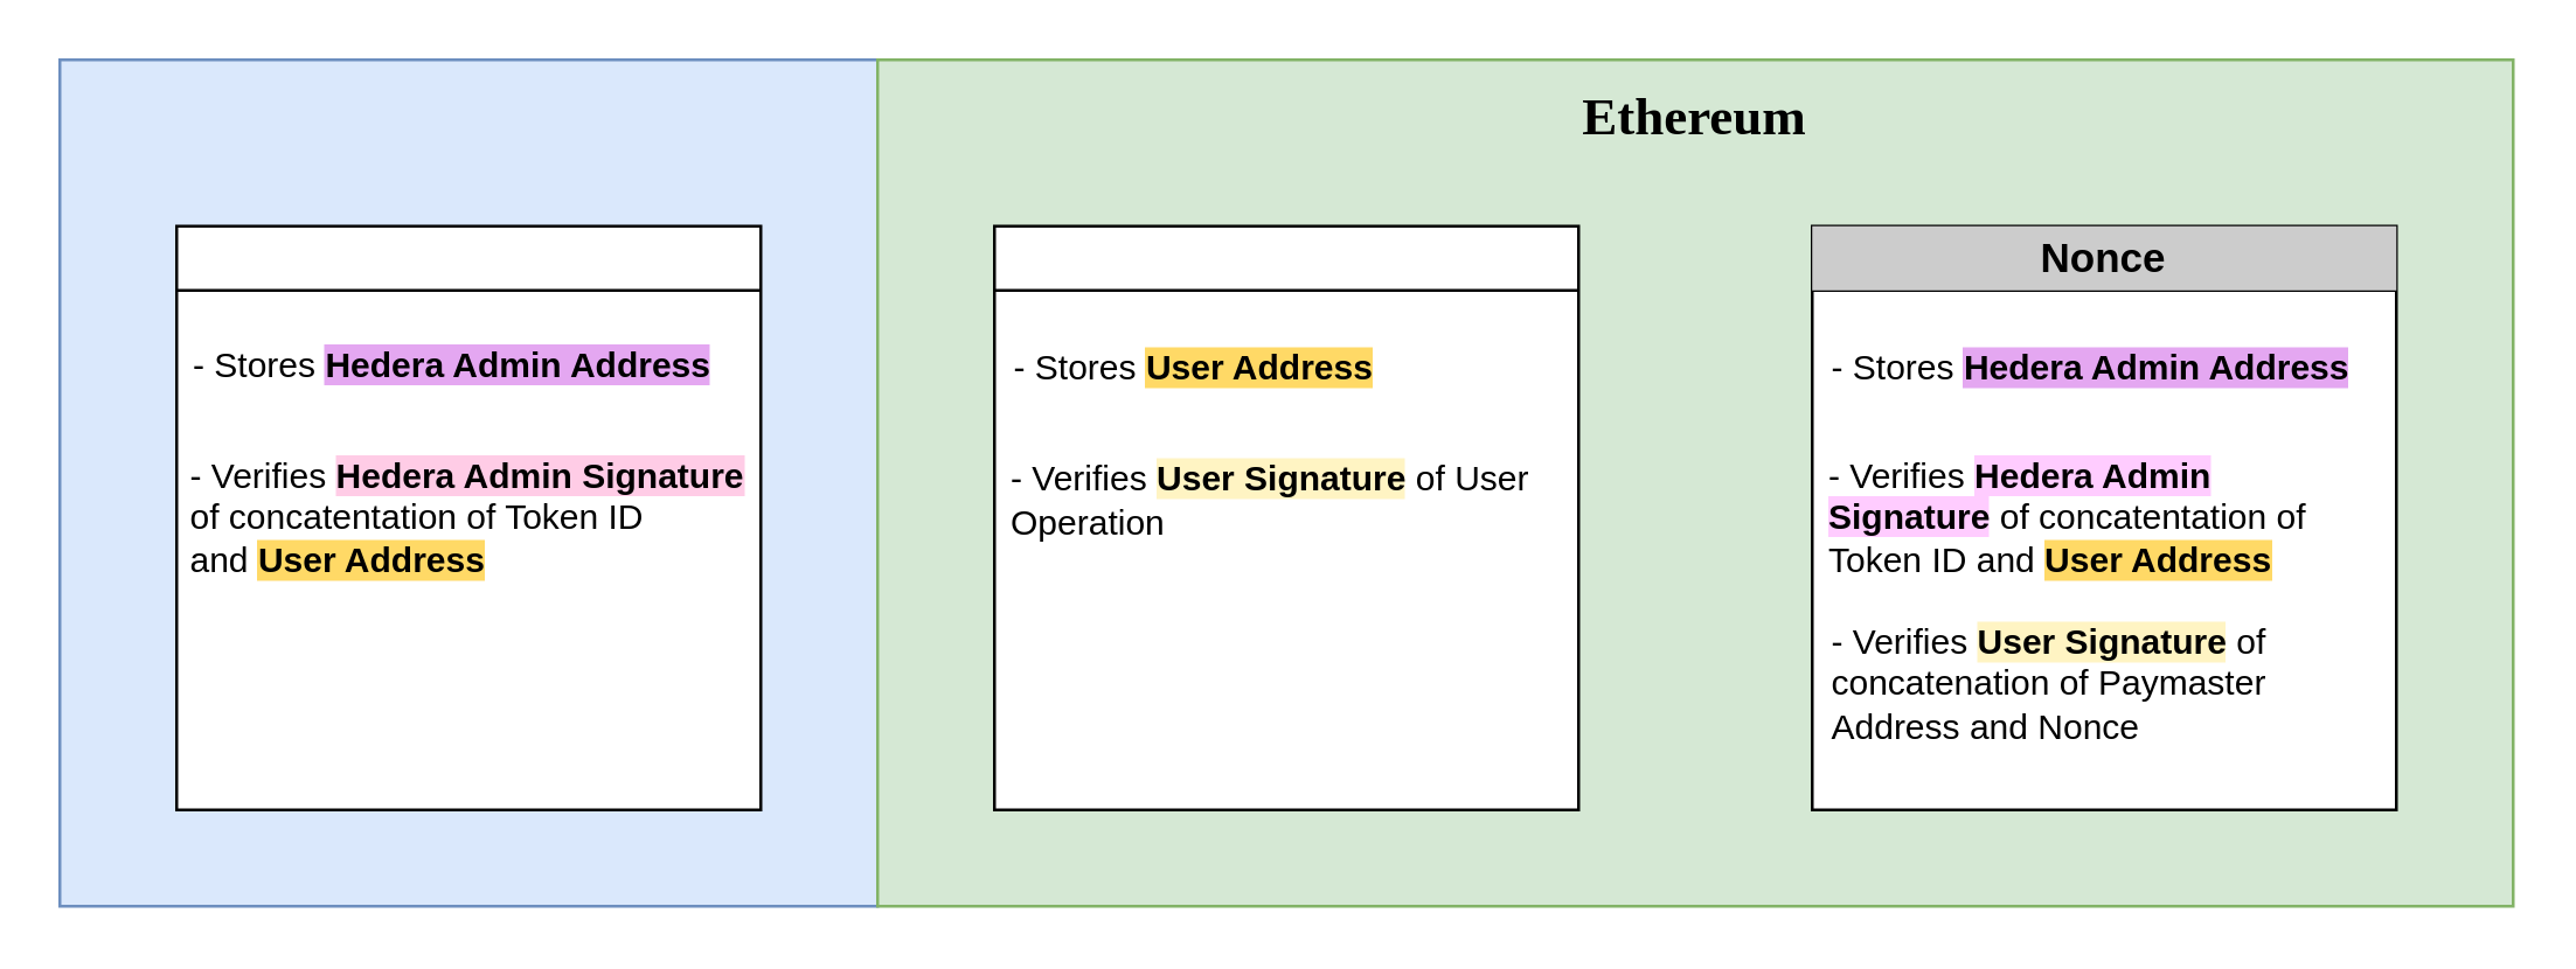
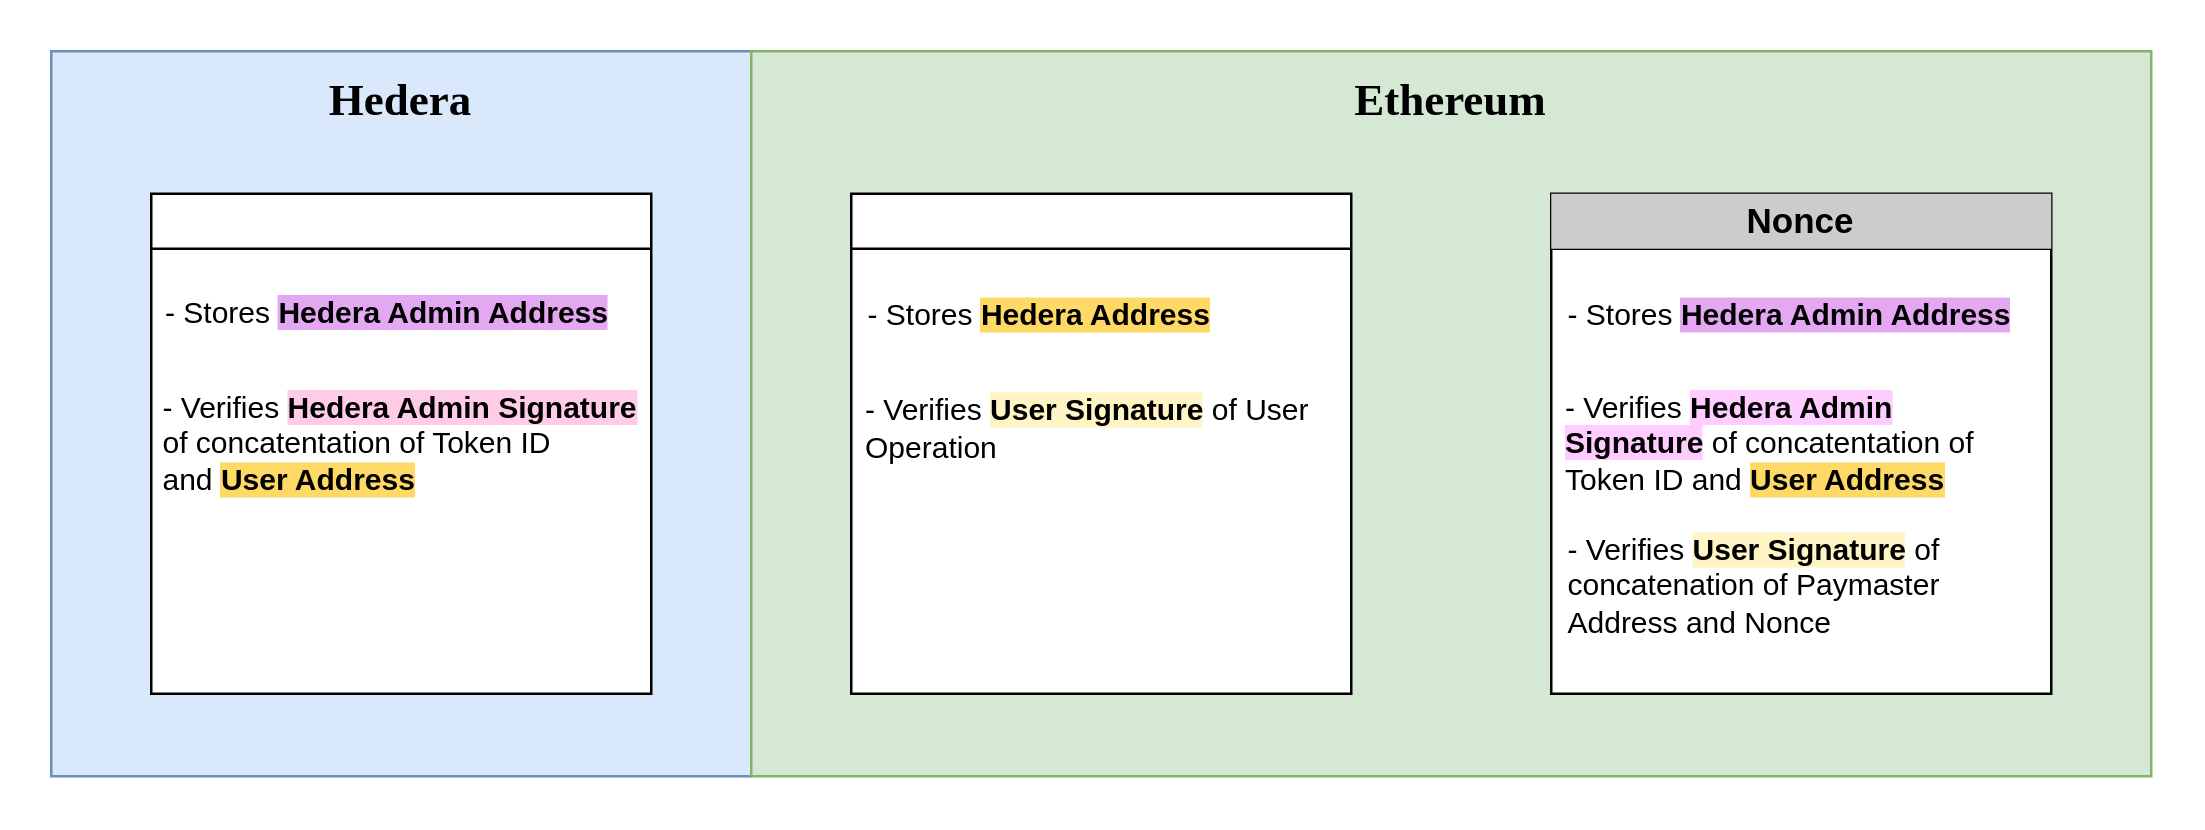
  <mxCell id="0" />
  <mxCell id="1" parent="0" />
  <mxCell id="2" value="" style="rounded=0;whiteSpace=wrap;html=1;movable=1;resizable=1;rotatable=1;deletable=1;editable=1;locked=0;connectable=1;fillColor=#dae8fc;strokeColor=#6c8ebf;" parent="1" vertex="1"><mxGeometry x="20" y="20" width="280" height="290" as="geometry" /></mxCell>
  <mxCell id="3" value="" style="rounded=0;whiteSpace=wrap;html=1;fillColor=#d5e8d4;strokeColor=#82b366;" parent="1" vertex="1"><mxGeometry x="300" y="20" width="560" height="290" as="geometry" /></mxCell>
+ <mxCell id="4" value="&lt;b&gt;&lt;font style=&quot;font-size: 18px;&quot; face=&quot;Tahoma&quot;&gt;Hedera&lt;/font&gt;&lt;/b&gt;" style="text;html=1;whiteSpace=wrap;strokeColor=none;fillColor=none;align=center;verticalAlign=middle;rounded=0;" parent="1" vertex="1"><mxGeometry x="20" y="25" width="280" height="30" as="geometry" /></mxCell>
  <mxCell id="5" value="&lt;b&gt;&lt;font style=&quot;font-size: 18px;&quot; face=&quot;Tahoma&quot;&gt;Ethereum&lt;/font&gt;&lt;/b&gt;" style="text;html=1;whiteSpace=wrap;strokeColor=none;fillColor=none;align=center;verticalAlign=middle;rounded=0;" parent="1" vertex="1"><mxGeometry x="300" y="25" width="560" height="30" as="geometry" /></mxCell>
  <mxCell id="6" value="" style="group" parent="1" vertex="1" connectable="0"><mxGeometry x="60" y="77" width="200" height="200" as="geometry" /></mxCell>
  <mxCell id="7" value="" style="group" parent="6" vertex="1" connectable="0"><mxGeometry width="200" height="200" as="geometry" /></mxCell>
  <mxCell id="8" value="" style="whiteSpace=wrap;html=1;aspect=fixed;movable=1;resizable=1;rotatable=1;deletable=1;editable=1;locked=0;connectable=1;" parent="7" vertex="1"><mxGeometry width="200" height="200" as="geometry" /></mxCell>
  <mxCell id="9" value="" style="endArrow=none;html=1;rounded=0;movable=1;resizable=1;rotatable=1;deletable=1;editable=1;locked=0;connectable=1;" parent="7" edge="1"><mxGeometry width="50" height="50" relative="1" as="geometry"><mxPoint y="22" as="sourcePoint" /><mxPoint x="200" y="22" as="targetPoint" /></mxGeometry></mxCell>
  <mxCell id="10" value="- Stores &lt;b style=&quot;background-color: light-dark(rgb(228, 167, 241), rgb(228, 167, 241));&quot;&gt;Hedera Admin Address&lt;/b&gt;" style="text;html=1;whiteSpace=wrap;strokeColor=none;fillColor=none;align=left;verticalAlign=middle;rounded=0;" parent="7" vertex="1"><mxGeometry x="4" y="33" width="200" height="30" as="geometry" /></mxCell>
  <mxCell id="11" value="- Verifies &lt;b style=&quot;background-color: rgb(255, 204, 230);&quot;&gt;Hedera Admin Signature&lt;/b&gt; of concatentation of Token ID and&amp;nbsp;&lt;b style=&quot;background-color: rgb(255, 217, 102);&quot;&gt;User Address&lt;/b&gt;" style="text;html=1;whiteSpace=wrap;strokeColor=none;fillColor=none;align=left;verticalAlign=middle;rounded=0;" parent="7" vertex="1"><mxGeometry x="3" y="85" width="197" height="30" as="geometry" /></mxCell>
  <mxCell id="12" value="" style="group" parent="1" vertex="1" connectable="0"><mxGeometry x="620" y="77" width="205" height="200" as="geometry" /></mxCell>
  <mxCell id="13" value="" style="group" parent="12" vertex="1" connectable="0"><mxGeometry width="205" height="200" as="geometry" /></mxCell>
  <mxCell id="14" value="" style="whiteSpace=wrap;html=1;aspect=fixed;movable=1;resizable=1;rotatable=1;deletable=1;editable=1;locked=0;connectable=1;" parent="13" vertex="1"><mxGeometry width="200" height="200" as="geometry" /></mxCell>
  <mxCell id="15" value="" style="endArrow=none;html=1;rounded=0;movable=1;resizable=1;rotatable=1;deletable=1;editable=1;locked=0;connectable=1;" parent="13" edge="1"><mxGeometry width="50" height="50" relative="1" as="geometry"><mxPoint y="22" as="sourcePoint" /><mxPoint x="200" y="22" as="targetPoint" /></mxGeometry></mxCell>
  <mxCell id="16" value="- Stores &lt;b style=&quot;background-color: rgb(228, 167, 241);&quot;&gt;Hedera Admin Address&lt;/b&gt;" style="text;html=1;whiteSpace=wrap;strokeColor=none;fillColor=none;align=left;verticalAlign=middle;rounded=0;" parent="13" vertex="1"><mxGeometry x="5" y="34" width="200" height="30" as="geometry" /></mxCell>
  <mxCell id="17" value="- Verifies&amp;nbsp;&lt;span style=&quot;background-color: rgb(255, 204, 255);&quot;&gt;&lt;b&gt;Hedera Admin Signa&lt;/b&gt;&lt;b&gt;tur&lt;/b&gt;&lt;b&gt;e&lt;/b&gt;&lt;/span&gt;&amp;nbsp;of concatentation of Token ID and&amp;nbsp;&lt;span style=&quot;background-color: rgb(255, 217, 102);&quot;&gt;&lt;b&gt;User Address&lt;/b&gt;&lt;/span&gt;" style="text;html=1;whiteSpace=wrap;strokeColor=none;fillColor=none;align=left;verticalAlign=middle;rounded=0;" parent="13" vertex="1"><mxGeometry x="4" y="85" width="186" height="30" as="geometry" /></mxCell>
  <mxCell id="18" value="- Verifies&amp;nbsp;&lt;b style=&quot;background-color: rgb(255, 244, 195);&quot;&gt;User Signature&lt;/b&gt;&amp;nbsp;of concatenation of Paymaster Address and Nonce" style="text;html=1;whiteSpace=wrap;strokeColor=none;fillColor=none;align=left;verticalAlign=middle;rounded=0;" parent="13" vertex="1"><mxGeometry x="5" y="142" width="195" height="30" as="geometry" /></mxCell>
  <mxCell id="19" value="&lt;b&gt;&lt;font style=&quot;font-size: 14px;&quot;&gt;Nonce&lt;/font&gt;&lt;/b&gt;" style="text;html=1;whiteSpace=wrap;strokeColor=none;fillColor=#CCCCCC;align=center;verticalAlign=middle;rounded=0;" parent="12" vertex="1"><mxGeometry width="200" height="22" as="geometry" /></mxCell>
  <mxCell id="20" value="" style="group" parent="1" vertex="1" connectable="0"><mxGeometry x="340" y="77" width="201" height="200" as="geometry" /></mxCell>
  <mxCell id="21" value="" style="whiteSpace=wrap;html=1;aspect=fixed;movable=1;resizable=1;rotatable=1;deletable=1;editable=1;locked=0;connectable=1;" parent="20" vertex="1"><mxGeometry width="200" height="200" as="geometry" /></mxCell>
  <mxCell id="22" value="" style="endArrow=none;html=1;rounded=0;movable=1;resizable=1;rotatable=1;deletable=1;editable=1;locked=0;connectable=1;" parent="20" edge="1"><mxGeometry width="50" height="50" relative="1" as="geometry"><mxPoint y="22" as="sourcePoint" /><mxPoint x="200" y="22" as="targetPoint" /></mxGeometry></mxCell>
- <mxCell id="23" value="- Stores &lt;b style=&quot;background-color: rgb(255, 217, 102);&quot;&gt;User Address&lt;/b&gt;" style="text;html=1;whiteSpace=wrap;strokeColor=none;fillColor=none;align=left;verticalAlign=middle;rounded=0;" parent="20" vertex="1"><mxGeometry x="5" y="34" width="200" height="30" as="geometry" /></mxCell>
+ <mxCell id="23" value="- Stores &lt;b style=&quot;background-color: rgb(255, 217, 102);&quot;&gt;Hedera Address&lt;/b&gt;" style="text;html=1;whiteSpace=wrap;strokeColor=none;fillColor=none;align=left;verticalAlign=middle;rounded=0;" parent="20" vertex="1"><mxGeometry x="5" y="34" width="200" height="30" as="geometry" /></mxCell>
  <mxCell id="24" value="- Verifies &lt;b style=&quot;background-color: rgb(255, 244, 195);&quot;&gt;User Signature&lt;/b&gt; of User Operation" style="text;html=1;whiteSpace=wrap;strokeColor=none;fillColor=none;align=left;verticalAlign=middle;rounded=0;" parent="20" vertex="1"><mxGeometry x="4" y="79" width="200" height="30" as="geometry" /></mxCell>
